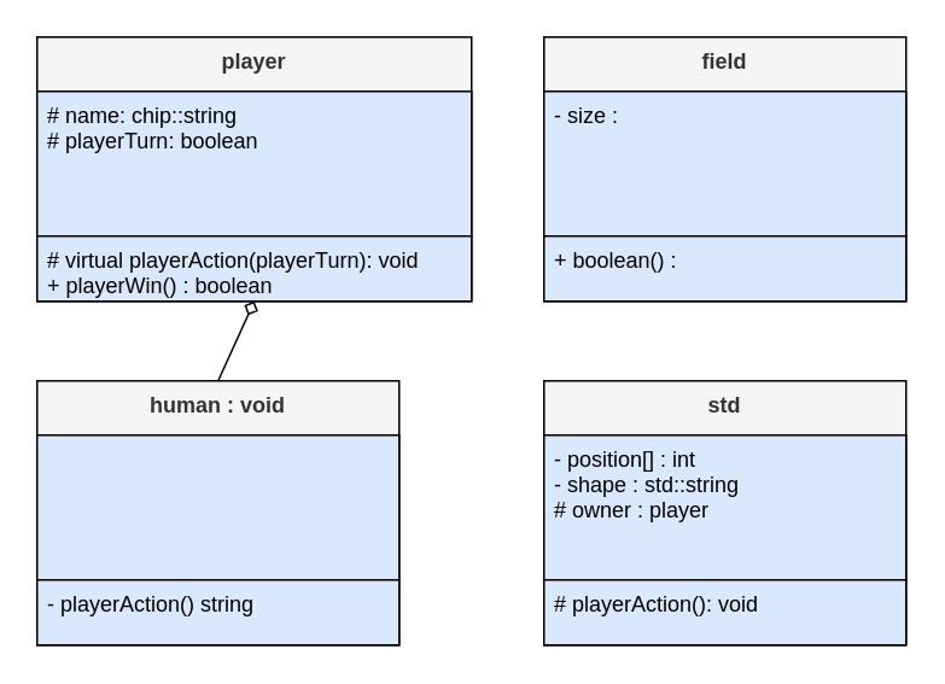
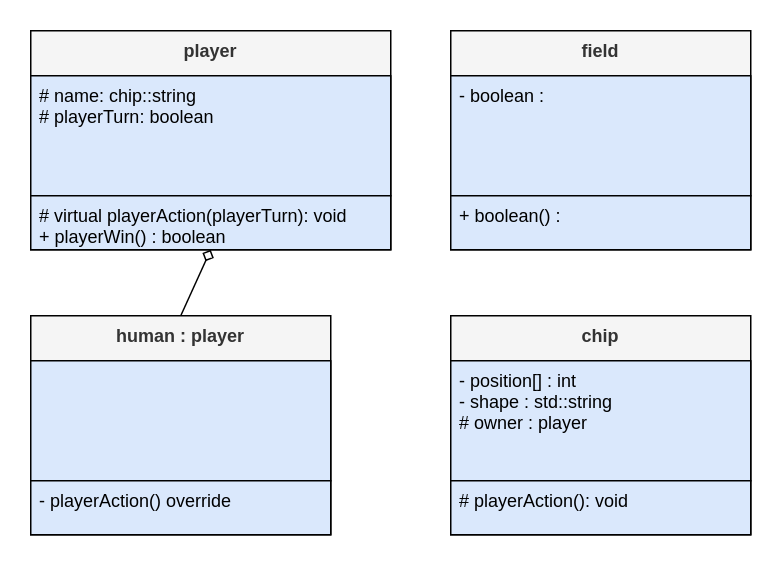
  <mxCell id="0" />
  <mxCell id="1" parent="0" />
  <mxCell id="2" value="player" style="swimlane;fontStyle=1;align=center;verticalAlign=top;childLayout=stackLayout;horizontal=1;startSize=30;horizontalStack=0;resizeParent=1;resizeParentMax=0;resizeLast=0;collapsible=1;marginBottom=0;fillColor=#f5f5f5;fontColor=#333333;strokeColor=#000000;" vertex="1" parent="1"><mxGeometry x="20" y="20" width="240" height="146" as="geometry" /></mxCell>
  <mxCell id="3" value="# name: chip::string&#10;# playerTurn: boolean&#10;" style="text;strokeColor=#000000;fillColor=#dae8fc;align=left;verticalAlign=top;spacingLeft=4;spacingRight=4;overflow=hidden;rotatable=0;points=[[0,0.5],[1,0.5]];portConstraint=eastwest;fontColor=#000000;" vertex="1" parent="2"><mxGeometry y="30" width="240" height="80" as="geometry" /></mxCell>
  <mxCell id="4" value="# virtual playerAction(playerTurn): void&#10;+ playerWin() : boolean&#10; " style="text;align=left;verticalAlign=top;spacingLeft=4;spacingRight=4;overflow=hidden;rotatable=0;points=[[0,0.5],[1,0.5]];portConstraint=eastwest;fillColor=#dae8fc;labelBorderColor=none;strokeColor=#000000;fontColor=#000000;labelBackgroundColor=none;" vertex="1" parent="2"><mxGeometry y="110" width="240" height="36" as="geometry" /></mxCell>
- <mxCell id="5" value="human : void" style="swimlane;fontStyle=1;align=center;verticalAlign=top;childLayout=stackLayout;horizontal=1;startSize=30;horizontalStack=0;resizeParent=1;resizeParentMax=0;resizeLast=0;collapsible=1;marginBottom=0;fillColor=#f5f5f5;fontColor=#333333;strokeColor=#000000;" vertex="1" parent="1"><mxGeometry x="20" y="210" width="200" height="146" as="geometry" /></mxCell>
+ <mxCell id="5" value="human : player" style="swimlane;fontStyle=1;align=center;verticalAlign=top;childLayout=stackLayout;horizontal=1;startSize=30;horizontalStack=0;resizeParent=1;resizeParentMax=0;resizeLast=0;collapsible=1;marginBottom=0;fillColor=#f5f5f5;fontColor=#333333;strokeColor=#000000;" vertex="1" parent="1"><mxGeometry x="20" y="210" width="200" height="146" as="geometry" /></mxCell>
  <mxCell id="6" value="" style="text;strokeColor=#000000;fillColor=#dae8fc;align=left;verticalAlign=top;spacingLeft=4;spacingRight=4;overflow=hidden;rotatable=0;points=[[0,0.5],[1,0.5]];portConstraint=eastwest;fontColor=#000000;" vertex="1" parent="5"><mxGeometry y="30" width="200" height="80" as="geometry" /></mxCell>
- <mxCell id="7" value="- playerAction() string" style="text;align=left;verticalAlign=top;spacingLeft=4;spacingRight=4;overflow=hidden;rotatable=0;points=[[0,0.5],[1,0.5]];portConstraint=eastwest;fillColor=#dae8fc;labelBorderColor=none;strokeColor=#000000;fontColor=#000000;labelBackgroundColor=none;" vertex="1" parent="5"><mxGeometry y="110" width="200" height="36" as="geometry" /></mxCell>
+ <mxCell id="7" value="- playerAction() override" style="text;align=left;verticalAlign=top;spacingLeft=4;spacingRight=4;overflow=hidden;rotatable=0;points=[[0,0.5],[1,0.5]];portConstraint=eastwest;fillColor=#dae8fc;labelBorderColor=none;strokeColor=#000000;fontColor=#000000;labelBackgroundColor=none;" vertex="1" parent="5"><mxGeometry y="110" width="200" height="36" as="geometry" /></mxCell>
  <mxCell id="8" value="klöj&#10;" style="edgeStyle=none;orthogonalLoop=1;jettySize=auto;fontColor=none;endArrow=diamond;endFill=0;fillColor=#f5f5f5;strokeColor=#000000;labelBackgroundColor=none;noLabel=1;exitX=0.5;exitY=0;exitDx=0;exitDy=0;entryX=0.5;entryY=1;entryDx=0;entryDy=0;" edge="1" parent="1" source="5" target="2"><mxGeometry width="100" relative="1" as="geometry"><mxPoint x="351" y="150" as="sourcePoint" /><mxPoint x="51" y="190" as="targetPoint" /><Array as="points" /></mxGeometry></mxCell>
  <mxCell id="9" value="field" style="swimlane;fontStyle=1;align=center;verticalAlign=top;childLayout=stackLayout;horizontal=1;startSize=30;horizontalStack=0;resizeParent=1;resizeParentMax=0;resizeLast=0;collapsible=1;marginBottom=0;fillColor=#f5f5f5;fontColor=#333333;strokeColor=#000000;" vertex="1" parent="1"><mxGeometry x="300" y="20" width="200" height="146" as="geometry" /></mxCell>
- <mxCell id="10" value="- size : " style="text;strokeColor=#000000;fillColor=#dae8fc;align=left;verticalAlign=top;spacingLeft=4;spacingRight=4;overflow=hidden;rotatable=0;points=[[0,0.5],[1,0.5]];portConstraint=eastwest;fontColor=#000000;" vertex="1" parent="9"><mxGeometry y="30" width="200" height="80" as="geometry" /></mxCell>
+ <mxCell id="10" value="- boolean : " style="text;strokeColor=#000000;fillColor=#dae8fc;align=left;verticalAlign=top;spacingLeft=4;spacingRight=4;overflow=hidden;rotatable=0;points=[[0,0.5],[1,0.5]];portConstraint=eastwest;fontColor=#000000;" vertex="1" parent="9"><mxGeometry y="30" width="200" height="80" as="geometry" /></mxCell>
  <mxCell id="11" value="+ boolean() : " style="text;align=left;verticalAlign=top;spacingLeft=4;spacingRight=4;overflow=hidden;rotatable=0;points=[[0,0.5],[1,0.5]];portConstraint=eastwest;fillColor=#dae8fc;labelBorderColor=none;strokeColor=#000000;fontColor=#000000;labelBackgroundColor=none;" vertex="1" parent="9"><mxGeometry y="110" width="200" height="36" as="geometry" /></mxCell>
- <mxCell id="12" value="std" style="swimlane;fontStyle=1;align=center;verticalAlign=top;childLayout=stackLayout;horizontal=1;startSize=30;horizontalStack=0;resizeParent=1;resizeParentMax=0;resizeLast=0;collapsible=1;marginBottom=0;fillColor=#f5f5f5;fontColor=#333333;strokeColor=#000000;" vertex="1" parent="1"><mxGeometry x="300" y="210" width="200" height="146" as="geometry" /></mxCell>
+ <mxCell id="12" value="chip" style="swimlane;fontStyle=1;align=center;verticalAlign=top;childLayout=stackLayout;horizontal=1;startSize=30;horizontalStack=0;resizeParent=1;resizeParentMax=0;resizeLast=0;collapsible=1;marginBottom=0;fillColor=#f5f5f5;fontColor=#333333;strokeColor=#000000;" vertex="1" parent="1"><mxGeometry x="300" y="210" width="200" height="146" as="geometry" /></mxCell>
  <mxCell id="13" value="- position[] : int  &#10;- shape : std::string&#10;# owner : player" style="text;strokeColor=#000000;fillColor=#dae8fc;align=left;verticalAlign=top;spacingLeft=4;spacingRight=4;overflow=hidden;rotatable=0;points=[[0,0.5],[1,0.5]];portConstraint=eastwest;fontColor=#000000;" vertex="1" parent="12"><mxGeometry y="30" width="200" height="80" as="geometry" /></mxCell>
  <mxCell id="14" value="# playerAction(): void " style="text;align=left;verticalAlign=top;spacingLeft=4;spacingRight=4;overflow=hidden;rotatable=0;points=[[0,0.5],[1,0.5]];portConstraint=eastwest;fillColor=#dae8fc;labelBorderColor=none;strokeColor=#000000;fontColor=#000000;labelBackgroundColor=none;" vertex="1" parent="12"><mxGeometry y="110" width="200" height="36" as="geometry" /></mxCell>
